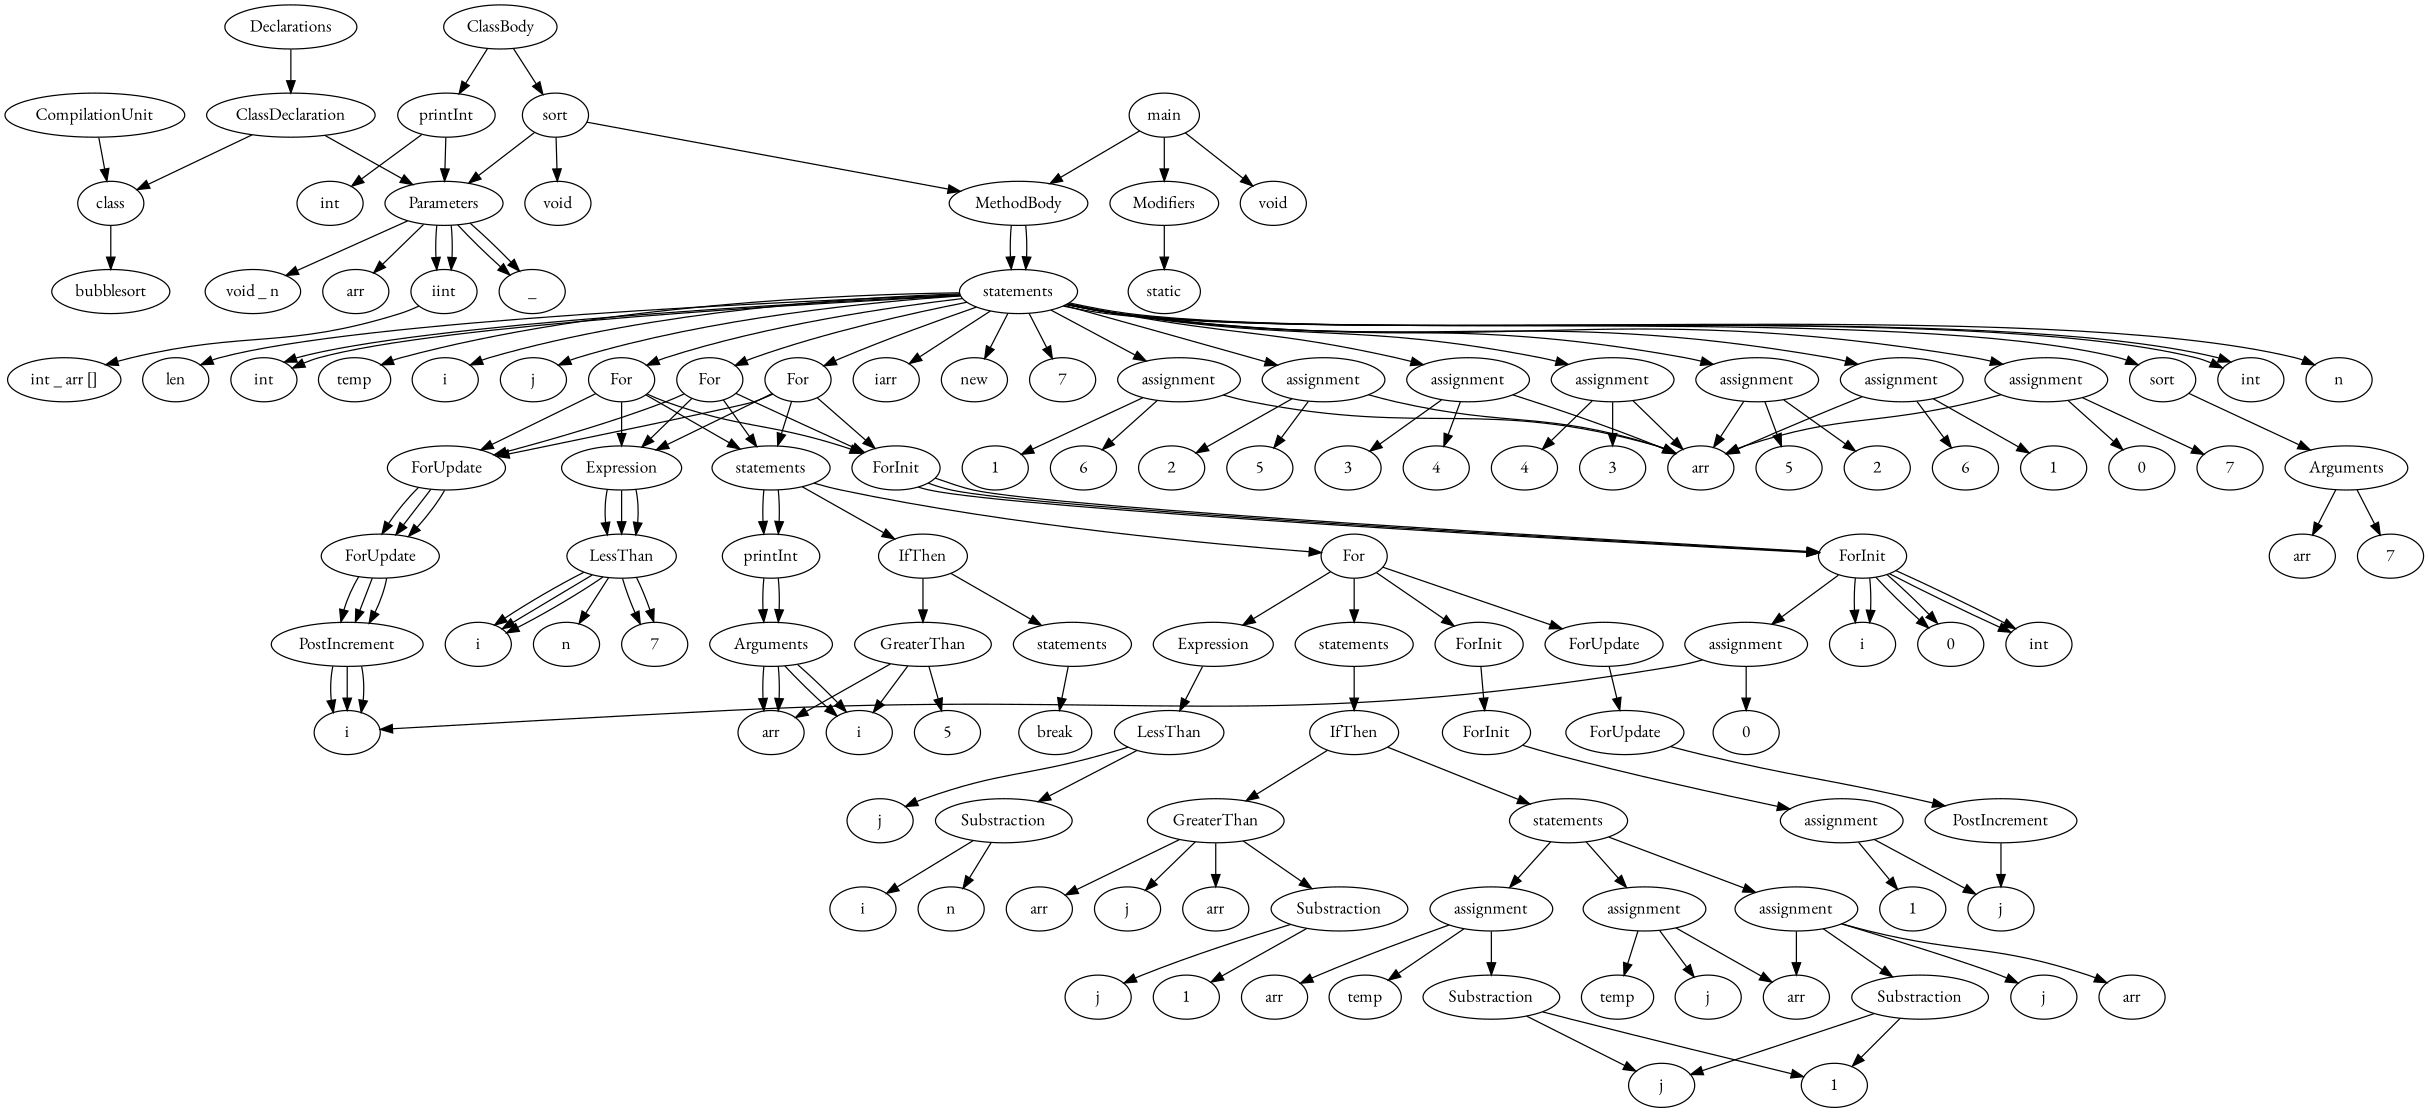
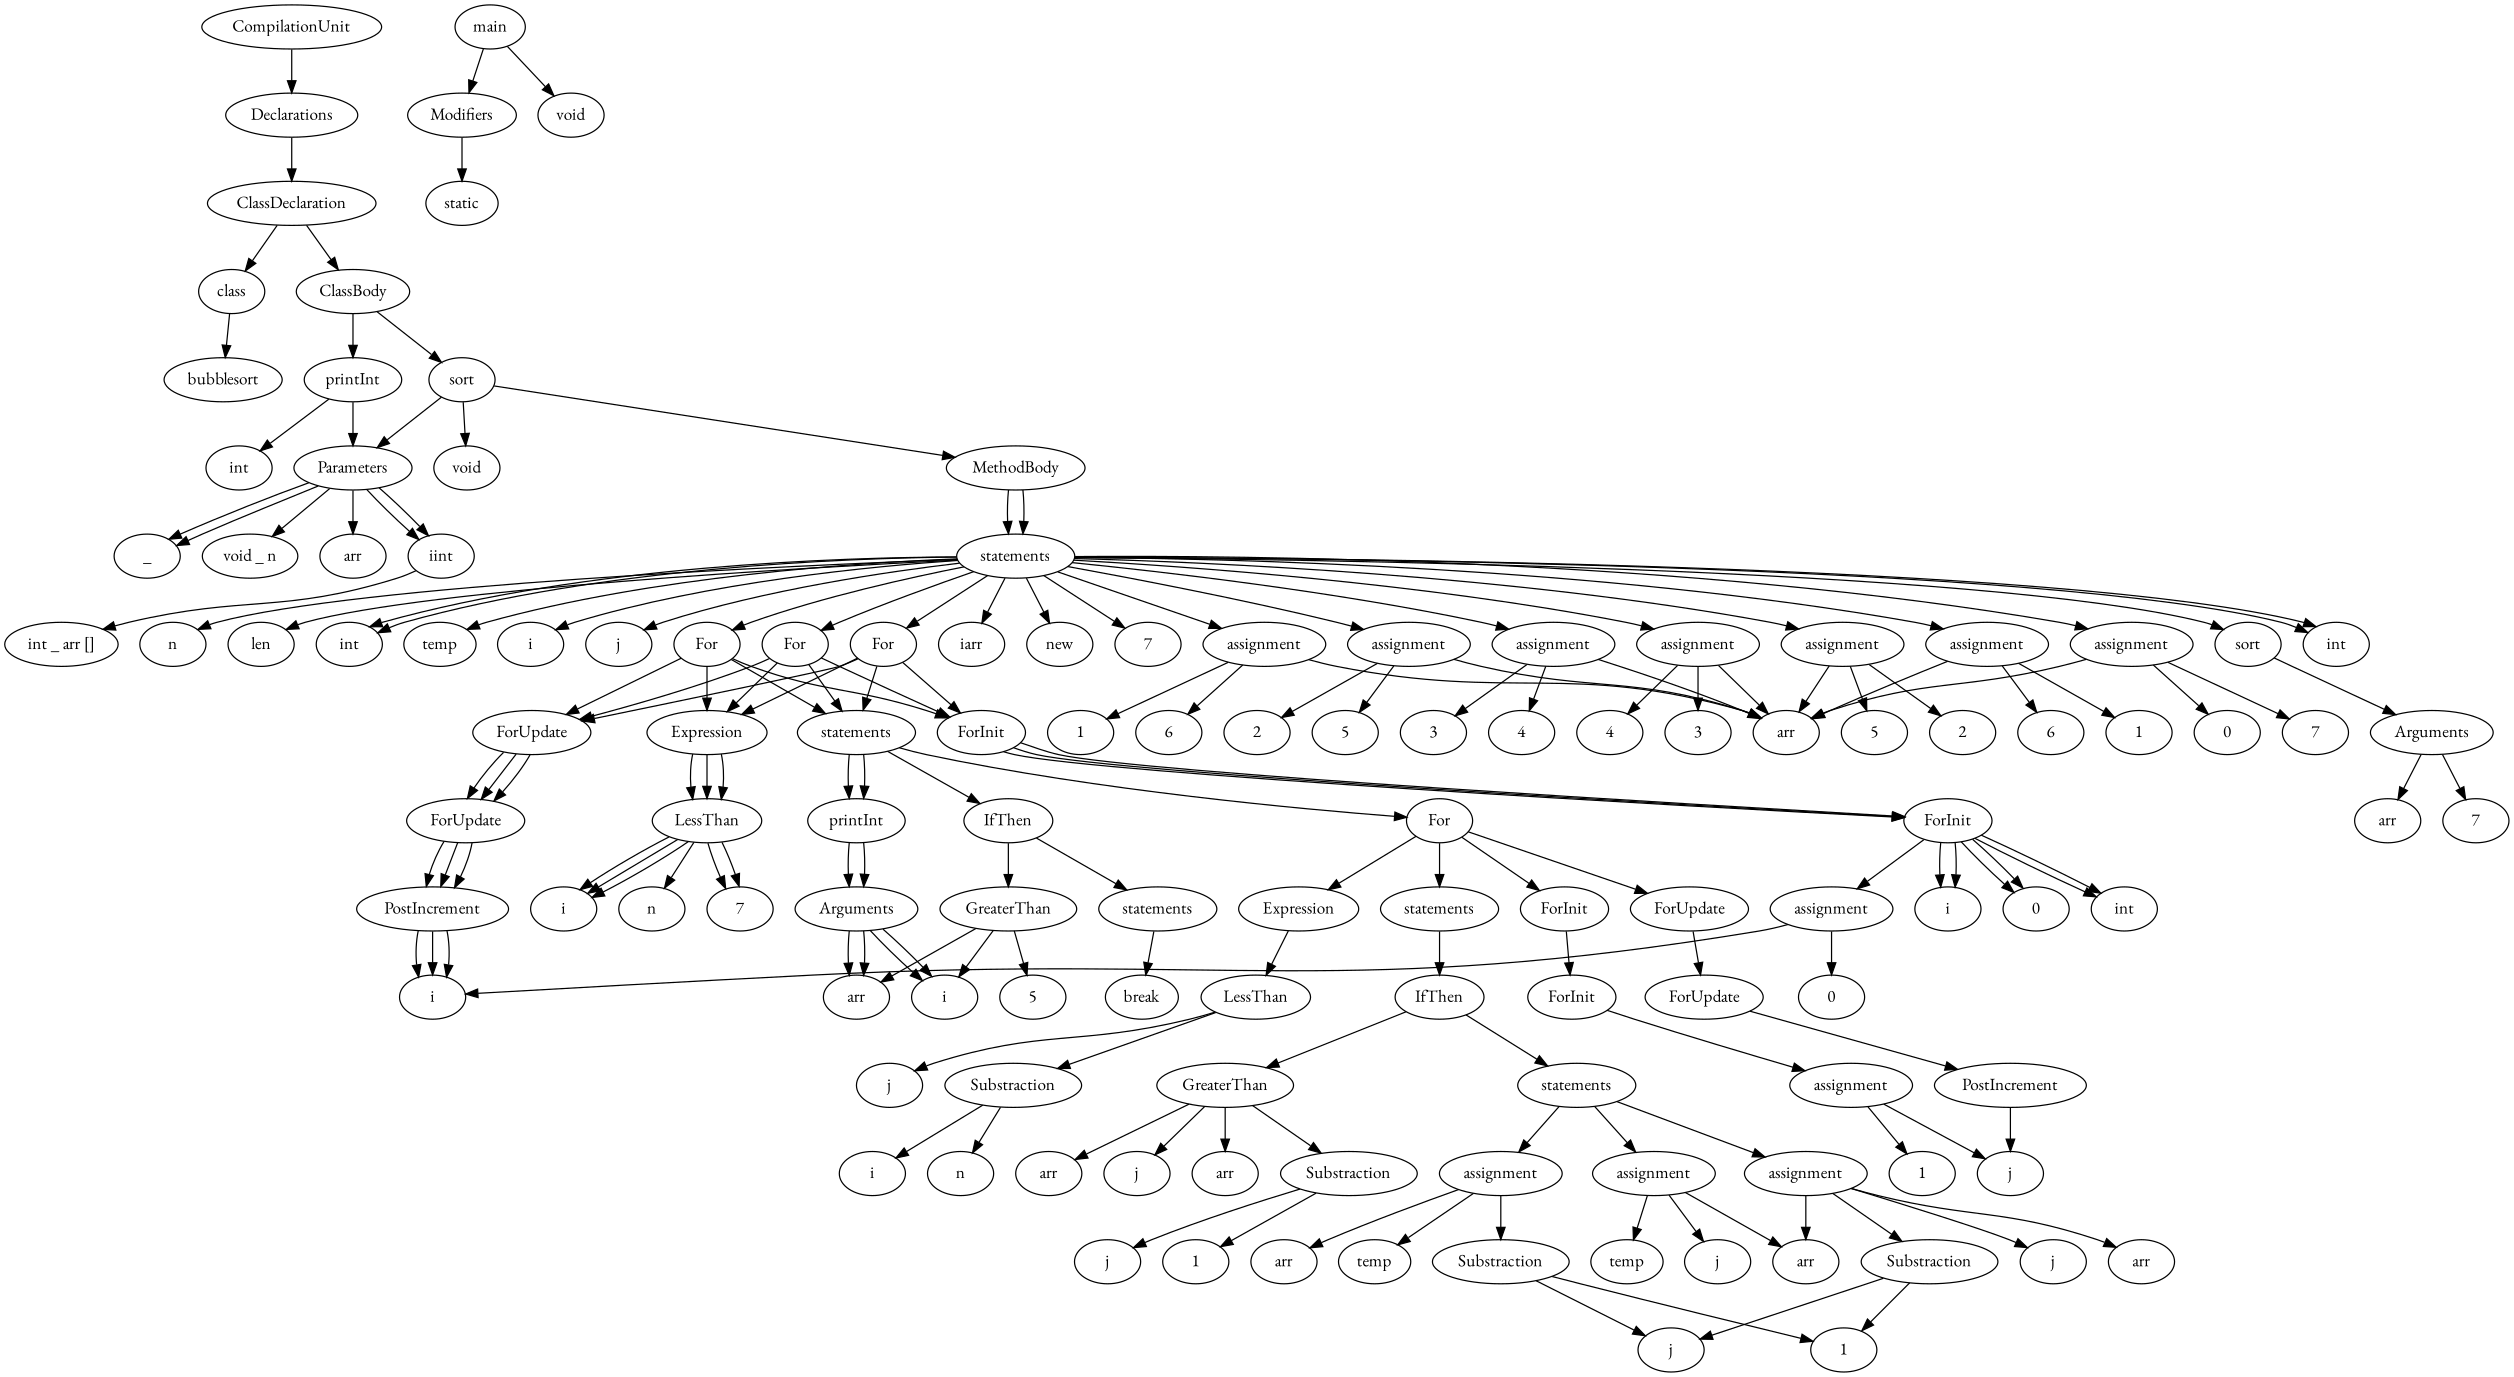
  digraph {
    fontname="EB Garamond"
    node [fontname="EB Garamond"]
    edge [fontname="EB Garamond"]
    n1 [label=CompilationUnit]
    n2 [label=Declarations]
    n3 [label=ClassDeclaration]
    n4 [label=class]
    n5 [label=ClassBody]
    n6 [label=bubblesort]
    n7 [label=printInt]
    n8 [label=sort]
    n9 [label=int]
    n10 [label=Parameters]
    n11 [label=void]
    n12 [label=MethodBody]
    n13 [label=main]
    n14 [label=Modifiers]
    n15 [label=void]
    iint
    _
    n18 [label="void _ n"]
    arr
    n20 [label=statements]
    n21 [label=static]
    n22 [label="int _ arr []"]
    n23 [label=int]
    n24 [label=n]
    n25 [label=len]
    n26 [label=int]
    n27 [label=temp]
    n28 [label=i]
    n29 [label=j]
    n30 [label=For]
    iarr
    n32 [label=new]
    n33 [label=7]
    n34 [label=assignment]
    n35 [label=assignment]
    n36 [label=assignment]
    n37 [label=assignment]
    n38 [label=assignment]
    n39 [label=assignment]
    n40 [label=assignment]
    n41 [label=For]
    n42 [label=sort]
    n43 [label=For]
    n44 [label=ForInit]
    n45 [label=Expression]
    n46 [label=ForUpdate]
    n47 [label=statements]
    n48 [label=arr]
    n49 [label=0]
    n50 [label=7]
    n51 [label=1]
    n52 [label=6]
    n53 [label=2]
    n54 [label=5]
    n55 [label=3]
    n56 [label=4]
    n57 [label=4]
    n58 [label=3]
    n59 [label=5]
    n60 [label=2]
    n61 [label=6]
    n62 [label=1]
    n63 [label=Arguments]
    n64 [label=ForInit]
    n65 [label=LessThan]
    n66 [label=ForUpdate]
    n67 [label=For]
    n68 [label=printInt]
    n69 [label=IfThen]
    n70 [label=assignment]
    n71 [label=int]
    n72 [label=i]
    n73 [label=0]
    n74 [label=i]
    n75 [label=n]
    n76 [label=7]
    n77 [label=PostIncrement]
    n78 [label=ForInit]
    n79 [label=Expression]
    n80 [label=ForUpdate]
    n81 [label=statements]
    n82 [label=Arguments]
    n83 [label=GreaterThan]
    n84 [label=statements]
    n85 [label=i]
    n86 [label=0]
    n87 [label=ForInit]
    n88 [label=LessThan]
    n89 [label=ForUpdate]
    n90 [label=IfThen]
    n91 [label=assignment]
    n92 [label=j]
    n93 [label=Substraction]
    n94 [label=PostIncrement]
    n95 [label=GreaterThan]
    n96 [label=statements]
    n97 [label=j]
    n98 [label=1]
    n99 [label=n]
    n100 [label=i]
    n101 [label=arr]
    n102 [label=Substraction]
    n103 [label=arr]
    n104 [label=j]
    n105 [label=assignment]
    n106 [label=assignment]
    n107 [label=assignment]
    n108 [label=j]
    n109 [label=1]
    n110 [label=temp]
    n111 [label=arr]
    n112 [label=Substraction]
    n113 [label=arr]
    n114 [label=Substraction]
    n115 [label=arr]
    n116 [label=j]
    n117 [label=j]
    n118 [label=temp]
    n119 [label=j]
    n120 [label=1]
    n121 [label=arr]
    n122 [label=7]
    n123 [label=arr]
    n124 [label=i]
    n125 [label=5]
    n126 [label=break]
-   n1 -> n4
+   n1 -> n2
    n2 -> n3
    n3 -> n4
-   n3 -> n10
+   n3 -> n5
    n4 -> n6
    n5 -> n7
    n5 -> n8
    n7 -> n9
    n7 -> n10
    n8 -> n10
    n8 -> n11
    n8 -> n12
    n10 -> iint
    n10 -> iint
    n10 -> _
    n10 -> _
    n10 -> n18
    n10 -> arr
    n12 -> n20
    n12 -> n20
-   n13 -> n12
    n13 -> n14
    n13 -> n15
    n14 -> n21
    iint -> n22
    n20 -> n23
    n20 -> n23
    n20 -> n24
    n20 -> n25
    n20 -> n26
    n20 -> n26
    n20 -> n27
    n20 -> n28
    n20 -> n29
    n20 -> n30
    n20 -> iarr
    n20 -> n32
    n20 -> n33
    n20 -> n34
    n20 -> n35
    n20 -> n36
    n20 -> n37
    n20 -> n38
    n20 -> n39
    n20 -> n40
    n20 -> n41
    n20 -> n42
    n20 -> n43
    n30 -> n44
    n30 -> n45
    n30 -> n46
    n30 -> n47
    n34 -> n48
    n34 -> n49
    n34 -> n50
    n35 -> n48
    n35 -> n51
    n35 -> n52
    n36 -> n48
    n36 -> n53
    n36 -> n54
    n37 -> n48
    n37 -> n55
    n37 -> n56
    n38 -> n48
    n38 -> n57
    n38 -> n58
    n39 -> n48
    n39 -> n59
    n39 -> n60
    n40 -> n48
    n40 -> n61
    n40 -> n62
    n41 -> n44
    n41 -> n45
    n41 -> n46
    n41 -> n47
    n42 -> n63
    n43 -> n44
    n43 -> n45
    n43 -> n46
    n43 -> n47
    n44 -> n64
    n44 -> n64
    n44 -> n64
    n45 -> n65
    n45 -> n65
    n45 -> n65
    n46 -> n66
    n46 -> n66
    n46 -> n66
    n47 -> n67
    n47 -> n68
    n47 -> n68
    n47 -> n69
    n63 -> n121
    n63 -> n122
    n64 -> n70
    n64 -> n71
    n64 -> n71
    n64 -> n72
    n64 -> n72
    n64 -> n73
    n64 -> n73
    n65 -> n74
    n65 -> n74
    n65 -> n74
    n65 -> n75
    n65 -> n76
    n65 -> n76
    n66 -> n77
    n66 -> n77
    n66 -> n77
    n67 -> n78
    n67 -> n79
    n67 -> n80
    n67 -> n81
    n68 -> n82
    n68 -> n82
    n69 -> n83
    n69 -> n84
    n70 -> n85
    n70 -> n86
    n77 -> n85
    n77 -> n85
    n77 -> n85
    n78 -> n87
    n79 -> n88
    n80 -> n89
    n81 -> n90
    n82 -> n123
    n82 -> n123
    n82 -> n124
    n82 -> n124
    n83 -> n123
    n83 -> n124
    n83 -> n125
    n84 -> n126
    n87 -> n91
    n88 -> n92
    n88 -> n93
    n89 -> n94
    n90 -> n95
    n90 -> n96
    n91 -> n97
    n91 -> n98
    n93 -> n99
    n93 -> n100
    n94 -> n97
    n95 -> n101
    n95 -> n102
    n95 -> n103
    n95 -> n104
    n96 -> n105
    n96 -> n106
    n96 -> n107
    n102 -> n108
    n102 -> n109
    n105 -> n110
    n105 -> n111
    n105 -> n112
    n106 -> n113
    n106 -> n114
    n106 -> n115
    n106 -> n116
    n107 -> n113
    n107 -> n117
    n107 -> n118
    n112 -> n119
    n112 -> n120
    n114 -> n119
    n114 -> n120
  }
